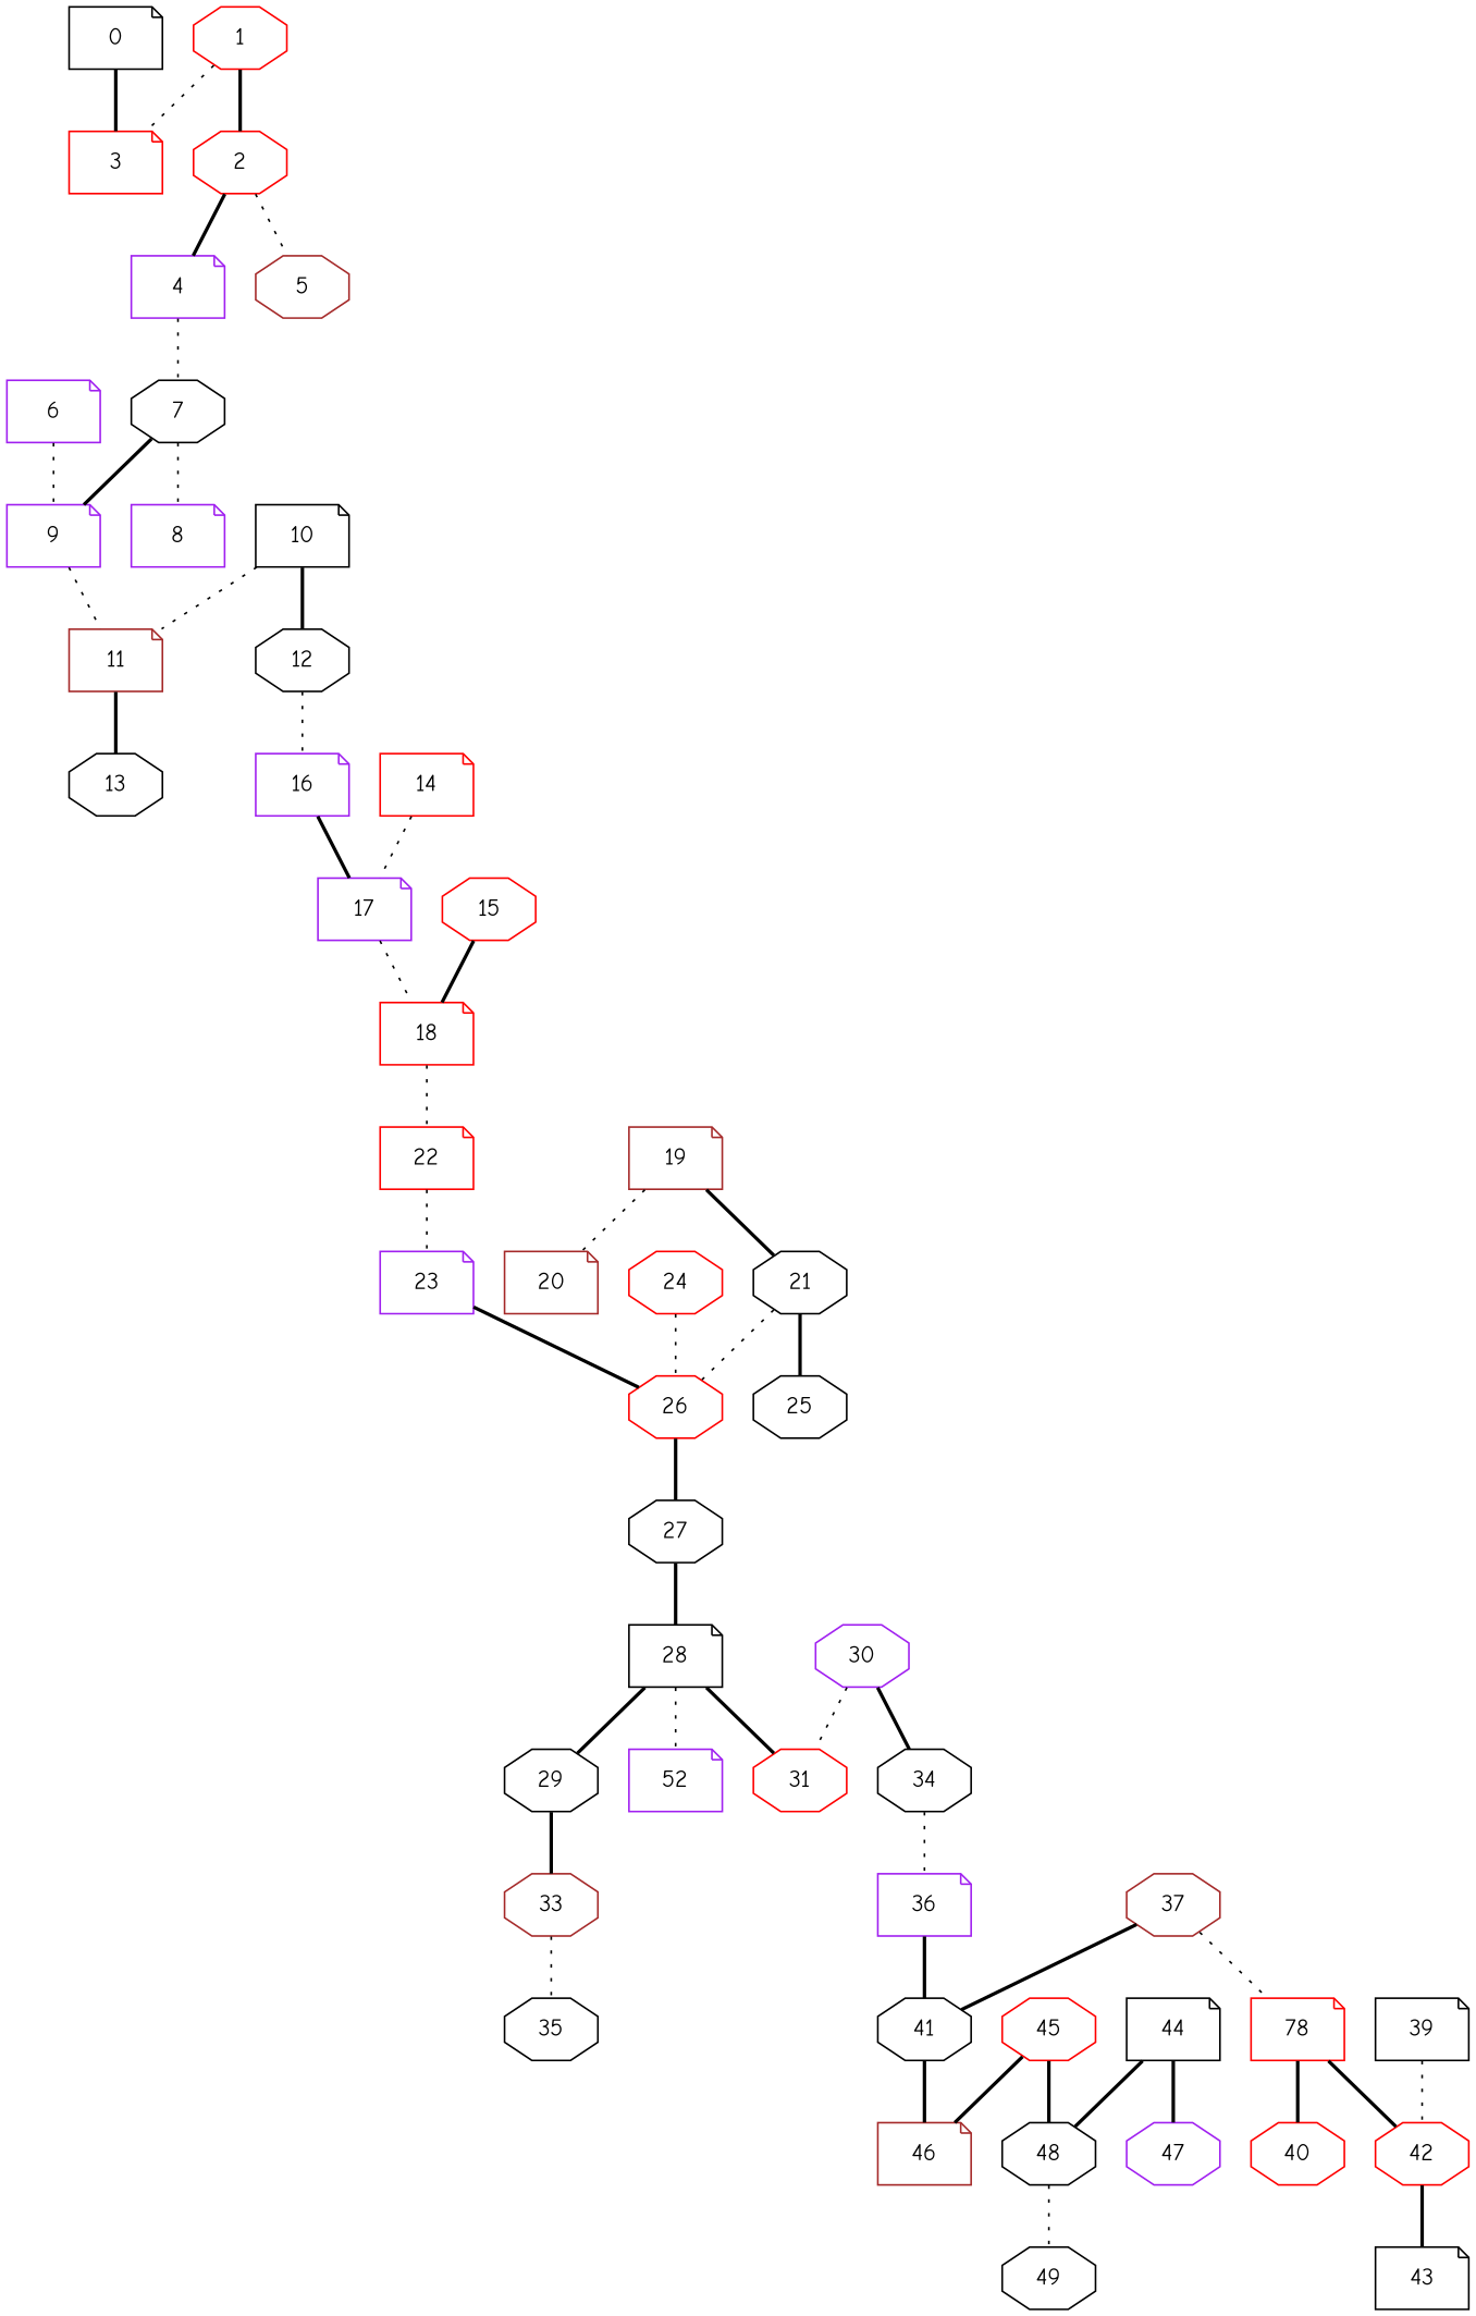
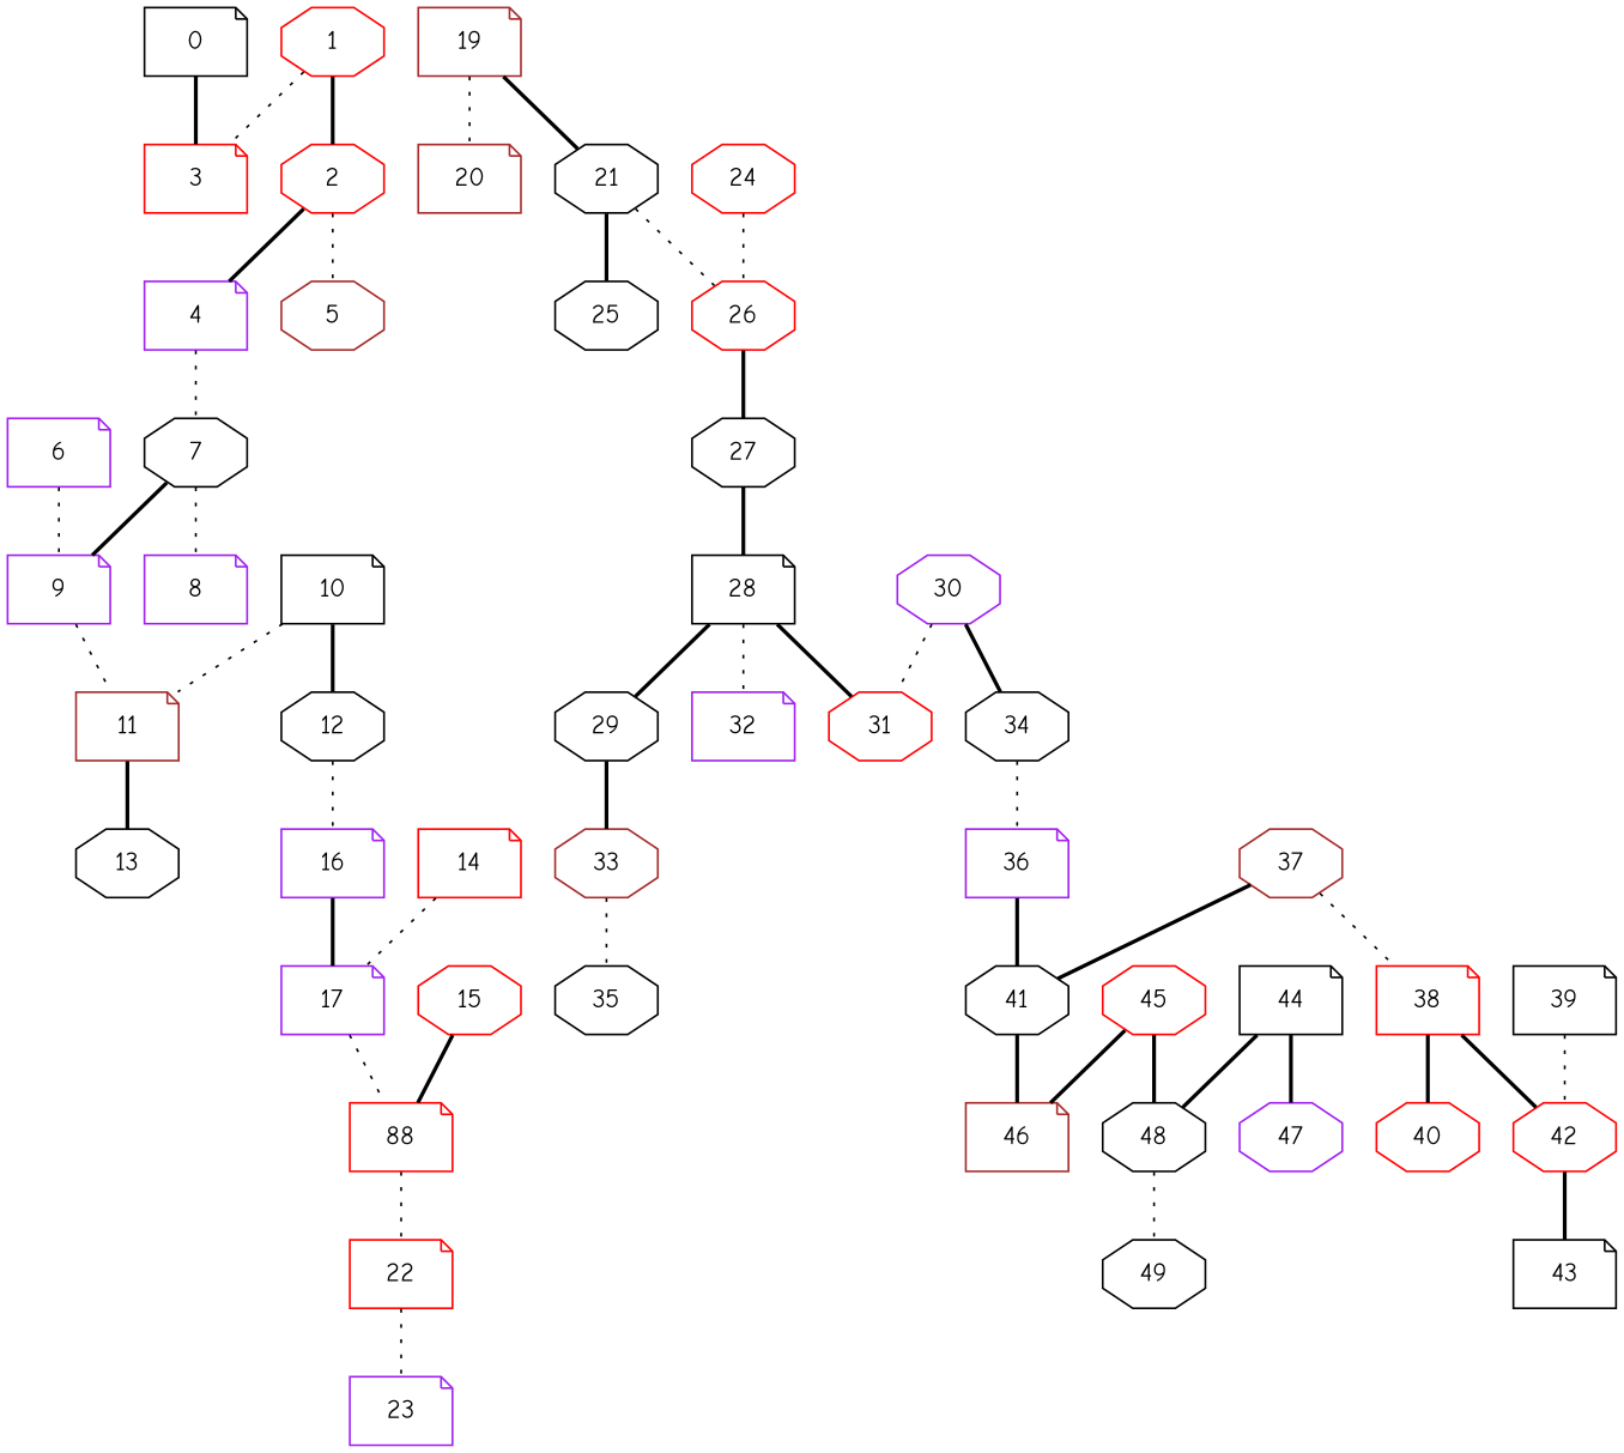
  graph {
    fontname="Comic Neue"
    node [color=black fontname="Comic Neue" shape=octagon]
    edge [fontname="Comic Neue" style=bold]
    3 [color=red shape=note]
    0 [shape=note]
    1 [color=red]
    2 [color=red]
    4 [color=purple shape=note]
    5 [color=brown]
    7
    9 [color=purple shape=note]
    8 [color=purple shape=note]
    6 [color=purple shape=note]
    11 [color=brown shape=note]
    13
    10 [shape=note]
    12
    16 [color=purple shape=note]
    17 [color=purple shape=note]
    14 [color=red shape=note]
-   18 [color=red shape=note]
+   18 [color=red shape=note label=88]
    15 [color=red]
    22 [color=red shape=note]
    23 [color=purple shape=note]
    19 [color=brown shape=note]
    20 [color=brown shape=note]
    21
    25
    26 [color=red]
    27
    24 [color=red]
    28 [shape=note]
    29
    31 [color=red]
-   32 [color=purple shape=note label=52]
+   32 [color=purple shape=note]
    33 [color=brown]
    35
    30 [color=purple]
    34
    36 [color=purple shape=note]
    41
    46 [color=brown shape=note]
    37 [color=brown]
-   38 [color=red shape=note label=78]
+   38 [color=red shape=note]
    40 [color=red]
    42 [color=red]
    43 [shape=note]
    39 [shape=note]
    47 [color=purple]
    44 [shape=note]
    48
    49
    45 [color=red]
    0 -- 3
    1 -- 3 [style=dotted]
    1 -- 2
    2 -- 4
    2 -- 5 [style=dotted]
    4 -- 7 [style=dotted]
    7 -- 9
    7 -- 8 [style=dotted]
    9 -- 11 [style=dotted]
    6 -- 9 [style=dotted]
    11 -- 13
    10 -- 11 [style=dotted]
    10 -- 12
    12 -- 16 [style=dotted]
    16 -- 17
    17 -- 18 [style=dotted]
    14 -- 17 [style=dotted]
    18 -- 22 [style=dotted]
    15 -- 18
    22 -- 23 [style=dotted]
-   23 -- 26
    19 -- 20 [style=dotted]
    19 -- 21
    21 -- 25
    21 -- 26 [style=dotted]
    26 -- 27
    27 -- 28
    24 -- 26 [style=dotted]
    28 -- 29
    28 -- 31
    28 -- 32 [style=dotted]
    29 -- 33
    33 -- 35 [style=dotted]
    30 -- 31 [style=dotted]
    30 -- 34
    34 -- 36 [style=dotted]
    36 -- 41
    41 -- 46
    37 -- 41
    37 -- 38 [style=dotted]
    38 -- 40
    38 -- 42
    42 -- 43
    39 -- 42 [style=dotted]
    44 -- 47
    44 -- 48
    48 -- 49 [style=dotted]
    45 -- 46
    45 -- 48
  }
